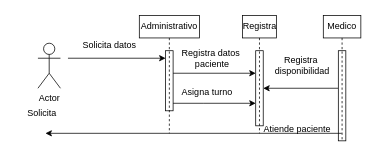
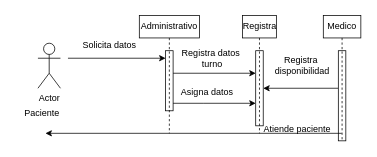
  <mxCell id="0" />
  <mxCell id="1" parent="0" />
  <mxCell id="2" value="Actor" style="shape=umlActor;verticalLabelPosition=bottom;verticalAlign=top;html=1;outlineConnect=0;" vertex="1" parent="1"><mxGeometry x="50" y="57" width="30" height="60" as="geometry" /></mxCell>
- <mxCell id="3" value="Solicita" style="text;html=1;align=center;verticalAlign=middle;resizable=0;points=[];autosize=1;strokeColor=none;fillColor=none;" vertex="1" parent="1"><mxGeometry x="20" y="135" width="70" height="30" as="geometry" /></mxCell>
+ <mxCell id="3" value="Paciente" style="text;html=1;align=center;verticalAlign=middle;resizable=0;points=[];autosize=1;strokeColor=none;fillColor=none;" vertex="1" parent="1"><mxGeometry x="20" y="135" width="70" height="30" as="geometry" /></mxCell>
  <mxCell id="4" value="" style="edgeStyle=none;orthogonalLoop=1;jettySize=auto;html=1;rounded=0;" edge="1" parent="1"><mxGeometry width="100" relative="1" as="geometry"><mxPoint x="90" y="77" as="sourcePoint" /><mxPoint x="220" y="77" as="targetPoint" /><Array as="points" /></mxGeometry></mxCell>
  <mxCell id="5" value="Solicita datos" style="text;html=1;align=center;verticalAlign=middle;resizable=0;points=[];autosize=1;strokeColor=none;fillColor=none;" vertex="1" parent="1"><mxGeometry x="100" y="45" width="90" height="30" as="geometry" /></mxCell>
  <mxCell id="6" value="" style="html=1;points=[];perimeter=orthogonalPerimeter;outlineConnect=0;targetShapes=umlLifeline;portConstraint=eastwest;newEdgeStyle={&quot;edgeStyle&quot;:&quot;elbowEdgeStyle&quot;,&quot;elbow&quot;:&quot;vertical&quot;,&quot;curved&quot;:0,&quot;rounded&quot;:0};" vertex="1" parent="1"><mxGeometry x="220" y="67" width="10" height="80" as="geometry" /></mxCell>
  <mxCell id="7" value="Administrativo" style="shape=umlLifeline;perimeter=lifelinePerimeter;whiteSpace=wrap;html=1;container=1;dropTarget=0;collapsible=0;recursiveResize=0;outlineConnect=0;portConstraint=eastwest;newEdgeStyle={&quot;edgeStyle&quot;:&quot;elbowEdgeStyle&quot;,&quot;elbow&quot;:&quot;vertical&quot;,&quot;curved&quot;:0,&quot;rounded&quot;:0};size=30;" vertex="1" parent="1"><mxGeometry x="185" y="20" width="80" height="157" as="geometry" /></mxCell>
  <mxCell id="8" value="" style="edgeStyle=none;orthogonalLoop=1;jettySize=auto;html=1;rounded=0;" edge="1" parent="1"><mxGeometry width="100" relative="1" as="geometry"><mxPoint x="230" y="97" as="sourcePoint" /><mxPoint x="340" y="97" as="targetPoint" /><Array as="points" /></mxGeometry></mxCell>
- <mxCell id="9" value="Registra datos&lt;br&gt;&amp;nbsp;paciente" style="text;html=1;align=center;verticalAlign=middle;resizable=0;points=[];autosize=1;strokeColor=none;fillColor=none;" vertex="1" parent="1"><mxGeometry x="230" y="57" width="100" height="40" as="geometry" /></mxCell>
+ <mxCell id="9" value="Registra datos&lt;br&gt;&amp;nbsp;turno" style="text;html=1;align=center;verticalAlign=middle;resizable=0;points=[];autosize=1;strokeColor=none;fillColor=none;" vertex="1" parent="1"><mxGeometry x="230" y="57" width="100" height="40" as="geometry" /></mxCell>
  <mxCell id="10" value="" style="html=1;points=[];perimeter=orthogonalPerimeter;outlineConnect=0;targetShapes=umlLifeline;portConstraint=eastwest;newEdgeStyle={&quot;edgeStyle&quot;:&quot;elbowEdgeStyle&quot;,&quot;elbow&quot;:&quot;vertical&quot;,&quot;curved&quot;:0,&quot;rounded&quot;:0};" vertex="1" parent="1"><mxGeometry x="340" y="67" width="10" height="100" as="geometry" /></mxCell>
  <mxCell id="11" value="Registra" style="shape=umlLifeline;perimeter=lifelinePerimeter;whiteSpace=wrap;html=1;container=1;dropTarget=0;collapsible=0;recursiveResize=0;outlineConnect=0;portConstraint=eastwest;newEdgeStyle={&quot;edgeStyle&quot;:&quot;elbowEdgeStyle&quot;,&quot;elbow&quot;:&quot;vertical&quot;,&quot;curved&quot;:0,&quot;rounded&quot;:0};size=30;" vertex="1" parent="1"><mxGeometry x="322.5" y="20" width="45" height="157" as="geometry" /></mxCell>
  <mxCell id="12" value="" style="edgeStyle=none;orthogonalLoop=1;jettySize=auto;html=1;rounded=0;" edge="1" parent="1"><mxGeometry width="100" relative="1" as="geometry"><mxPoint x="450" y="117" as="sourcePoint" /><mxPoint x="350" y="117" as="targetPoint" /><Array as="points" /></mxGeometry></mxCell>
  <mxCell id="13" value="Registra&lt;br&gt;&amp;nbsp;disponibilidad" style="text;html=1;align=center;verticalAlign=middle;resizable=0;points=[];autosize=1;strokeColor=none;fillColor=none;" vertex="1" parent="1"><mxGeometry x="350" y="67" width="100" height="40" as="geometry" /></mxCell>
  <mxCell id="14" value="" style="html=1;points=[];perimeter=orthogonalPerimeter;outlineConnect=0;targetShapes=umlLifeline;portConstraint=eastwest;newEdgeStyle={&quot;edgeStyle&quot;:&quot;elbowEdgeStyle&quot;,&quot;elbow&quot;:&quot;vertical&quot;,&quot;curved&quot;:0,&quot;rounded&quot;:0};" vertex="1" parent="1"><mxGeometry x="450" y="67" width="10" height="120" as="geometry" /></mxCell>
  <mxCell id="15" value="Medico" style="shape=umlLifeline;perimeter=lifelinePerimeter;whiteSpace=wrap;html=1;container=1;dropTarget=0;collapsible=0;recursiveResize=0;outlineConnect=0;portConstraint=eastwest;newEdgeStyle={&quot;edgeStyle&quot;:&quot;elbowEdgeStyle&quot;,&quot;elbow&quot;:&quot;vertical&quot;,&quot;curved&quot;:0,&quot;rounded&quot;:0};size=30;" vertex="1" parent="1"><mxGeometry x="430" y="20" width="50" height="167" as="geometry" /></mxCell>
  <mxCell id="16" value="" style="edgeStyle=none;orthogonalLoop=1;jettySize=auto;html=1;rounded=0;" edge="1" parent="1"><mxGeometry width="100" relative="1" as="geometry"><mxPoint x="230" y="137" as="sourcePoint" /><mxPoint x="340" y="137" as="targetPoint" /><Array as="points"><mxPoint x="270" y="137" /></Array></mxGeometry></mxCell>
- <mxCell id="17" value="Asigna turno" style="text;html=1;align=center;verticalAlign=middle;resizable=0;points=[];autosize=1;strokeColor=none;fillColor=none;" vertex="1" parent="1"><mxGeometry x="230" y="107" width="90" height="30" as="geometry" /></mxCell>
+ <mxCell id="17" value="Asigna datos" style="text;html=1;align=center;verticalAlign=middle;resizable=0;points=[];autosize=1;strokeColor=none;fillColor=none;" vertex="1" parent="1"><mxGeometry x="230" y="107" width="90" height="30" as="geometry" /></mxCell>
  <mxCell id="18" value="Atiende paciente" style="text;html=1;align=center;verticalAlign=middle;resizable=0;points=[];autosize=1;strokeColor=none;fillColor=none;" vertex="1" parent="1"><mxGeometry x="340" y="157" width="110" height="30" as="geometry" /></mxCell>
  <mxCell id="19" value="" style="edgeStyle=none;orthogonalLoop=1;jettySize=auto;html=1;rounded=0;" edge="1" parent="1" source="15"><mxGeometry width="100" relative="1" as="geometry"><mxPoint x="400" y="197" as="sourcePoint" /><mxPoint x="60" y="177" as="targetPoint" /><Array as="points" /></mxGeometry></mxCell>
